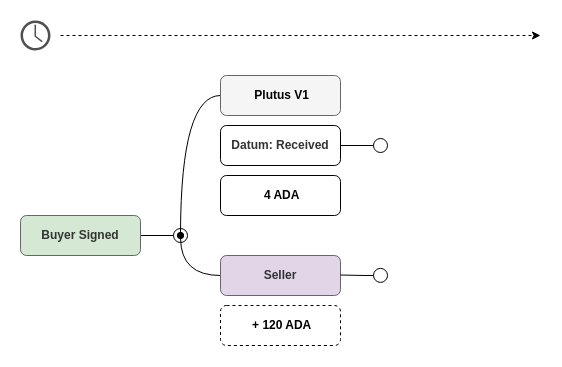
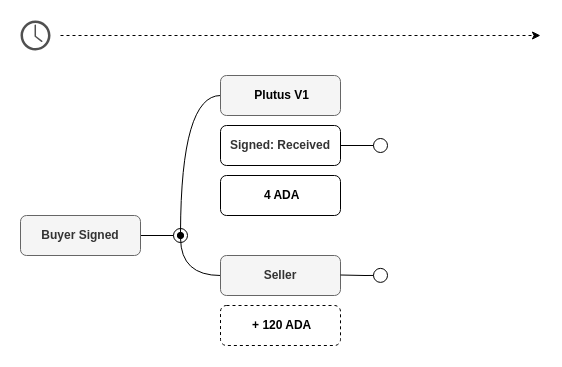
  <mxCell id="0" />
  <mxCell id="1" parent="0" />
  <mxCell id="2" style="edgeStyle=orthogonalEdgeStyle;rounded=0;orthogonalLoop=1;jettySize=auto;html=1;exitX=0;exitY=0.5;exitDx=0;exitDy=0;curved=1;endArrow=oval;endFill=1;" edge="1" parent="1" source="3"><mxGeometry relative="1" as="geometry"><mxPoint x="180" y="235" as="targetPoint" /></mxGeometry></mxCell>
  <mxCell id="3" value="&lt;b&gt;&amp;nbsp;&lt;/b&gt;&lt;b style=&quot;color: rgb(0, 0, 0);&quot;&gt;Plutus V1&lt;/b&gt;" style="rounded=1;whiteSpace=wrap;html=1;fillColor=#f5f5f5;fontColor=#333333;strokeColor=#666666;" parent="1" vertex="1"><mxGeometry x="220" y="75" width="120" height="40" as="geometry" /></mxCell>
  <mxCell id="4" style="edgeStyle=orthogonalEdgeStyle;rounded=0;orthogonalLoop=1;jettySize=auto;html=1;endArrow=circle;endFill=0;exitX=1;exitY=0.5;exitDx=0;exitDy=0;" edge="1" parent="1"><mxGeometry relative="1" as="geometry"><mxPoint x="188" y="235" as="targetPoint" /><mxPoint x="139" y="235" as="sourcePoint" /></mxGeometry></mxCell>
- <mxCell id="5" value="&lt;b&gt;Buyer Signed&lt;/b&gt;" style="rounded=1;whiteSpace=wrap;html=1;fillColor=#d5e8d4;fontColor=#333333;strokeColor=#666666;" parent="1" vertex="1"><mxGeometry x="20" y="215" width="120" height="40" as="geometry" /></mxCell>
+ <mxCell id="5" value="&lt;b&gt;Buyer Signed&lt;/b&gt;" style="rounded=1;whiteSpace=wrap;html=1;fillColor=#f5f5f5;fontColor=#333333;strokeColor=#666666;" parent="1" vertex="1"><mxGeometry x="20" y="215" width="120" height="40" as="geometry" /></mxCell>
  <mxCell id="6" style="edgeStyle=orthogonalEdgeStyle;rounded=0;orthogonalLoop=1;jettySize=auto;html=1;exitX=1;exitY=0.5;exitDx=0;exitDy=0;endArrow=circle;endFill=0;" edge="1" parent="1"><mxGeometry relative="1" as="geometry"><mxPoint x="388" y="145" as="targetPoint" /><mxPoint x="338" y="145" as="sourcePoint" /></mxGeometry></mxCell>
- <mxCell id="7" value="&lt;b style=&quot;color: rgb(51, 51, 51);&quot;&gt;Datum: Received&lt;/b&gt;" style="rounded=1;whiteSpace=wrap;html=1;" parent="1" vertex="1"><mxGeometry x="220" y="125" width="120" height="40" as="geometry" /></mxCell>
+ <mxCell id="7" value="&lt;b style=&quot;color: rgb(51, 51, 51);&quot;&gt;Signed: Received&lt;/b&gt;" style="rounded=1;whiteSpace=wrap;html=1;" parent="1" vertex="1"><mxGeometry x="220" y="125" width="120" height="40" as="geometry" /></mxCell>
  <mxCell id="8" value="&lt;b&gt;&amp;nbsp;4 ADA&lt;/b&gt;" style="rounded=1;whiteSpace=wrap;html=1;" parent="1" vertex="1"><mxGeometry x="220" y="175" width="120" height="40" as="geometry" /></mxCell>
  <mxCell id="9" value="" style="sketch=0;pointerEvents=1;shadow=0;dashed=0;html=1;strokeColor=none;fillColor=#505050;labelPosition=center;verticalLabelPosition=bottom;verticalAlign=top;outlineConnect=0;align=center;shape=mxgraph.office.concepts.clock;" parent="1" vertex="1"><mxGeometry x="20" y="20" width="30" height="30" as="geometry" /></mxCell>
  <mxCell id="10" value="" style="endArrow=classic;html=1;rounded=0;dashed=1;" parent="1" edge="1"><mxGeometry width="50" height="50" relative="1" as="geometry"><mxPoint x="60" y="35" as="sourcePoint" /><mxPoint x="540" y="35" as="targetPoint" /></mxGeometry></mxCell>
  <mxCell id="11" style="edgeStyle=orthogonalEdgeStyle;rounded=0;orthogonalLoop=1;jettySize=auto;html=1;exitX=0;exitY=0.5;exitDx=0;exitDy=0;curved=1;endArrow=oval;endFill=1;" edge="1" parent="1" source="12"><mxGeometry relative="1" as="geometry"><mxPoint x="180" y="235" as="targetPoint" /></mxGeometry></mxCell>
- <mxCell id="12" value="&lt;b&gt;Seller&lt;/b&gt;" style="rounded=1;whiteSpace=wrap;html=1;fillColor=#e1d5e7;fontColor=#333333;strokeColor=#666666;" parent="1" vertex="1"><mxGeometry x="220" y="255" width="120" height="40" as="geometry" /></mxCell>
+ <mxCell id="12" value="&lt;b&gt;Seller&lt;/b&gt;" style="rounded=1;whiteSpace=wrap;html=1;fillColor=#f5f5f5;fontColor=#333333;strokeColor=#666666;" parent="1" vertex="1"><mxGeometry x="220" y="255" width="120" height="40" as="geometry" /></mxCell>
  <mxCell id="13" value="&lt;b&gt;&amp;nbsp;+ 120 ADA&lt;/b&gt;" style="rounded=1;whiteSpace=wrap;html=1;dashed=1;" parent="1" vertex="1"><mxGeometry x="220" y="305" width="120" height="40" as="geometry" /></mxCell>
  <mxCell id="14" style="edgeStyle=orthogonalEdgeStyle;rounded=0;orthogonalLoop=1;jettySize=auto;html=1;exitX=1;exitY=0.5;exitDx=0;exitDy=0;endArrow=circle;endFill=0;" edge="1" parent="1"><mxGeometry relative="1" as="geometry"><mxPoint x="388" y="274.833" as="targetPoint" /><mxPoint x="340" y="274.5" as="sourcePoint" /></mxGeometry></mxCell>
